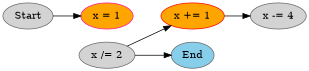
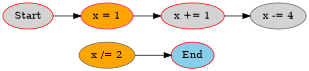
  digraph {
    rankdir=LR
    node [color=gray40 fillcolor=orange style=filled]
-   n1 [fillcolor=lightgrey label=Start]
+   n1 [color=red fillcolor=lightgrey label=Start]
    n2 [color=deeppink label="x = 1"]
-   n3 [color=red label="x += 1"]
+   n3 [color=red fillcolor=lightgrey label="x += 1"]
    n4 [fillcolor=lightgrey label="x -= 4"]
-   n5 [fillcolor=lightgrey label="x /= 2"]
-   n6 [fillcolor=skyblue label=End]
+   n5 [label="x /= 2"]
+   n6 [color=red fillcolor=skyblue label=End]
    n1 -> n2
-   n5 -> n3
+   n2 -> n3
    n3 -> n4
    n5 -> n6
  }
